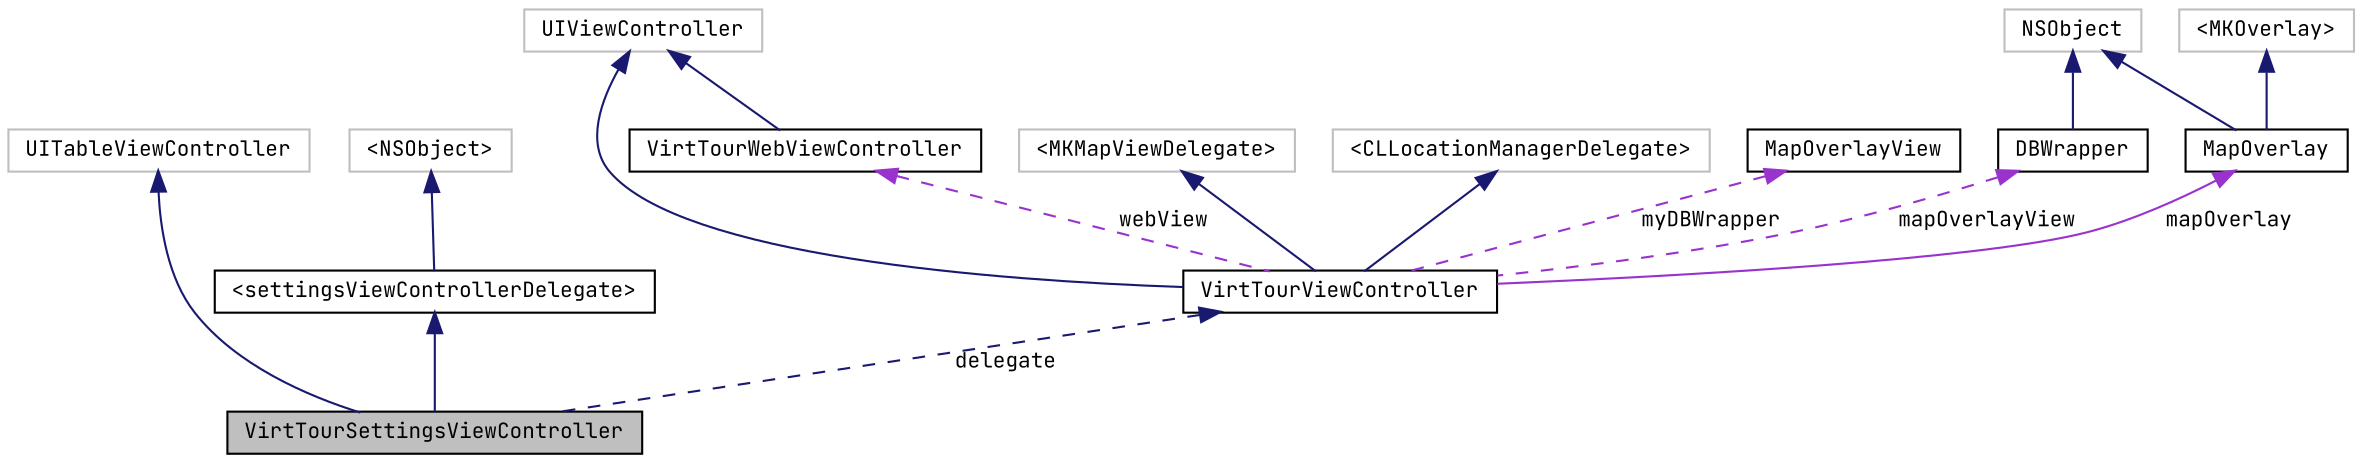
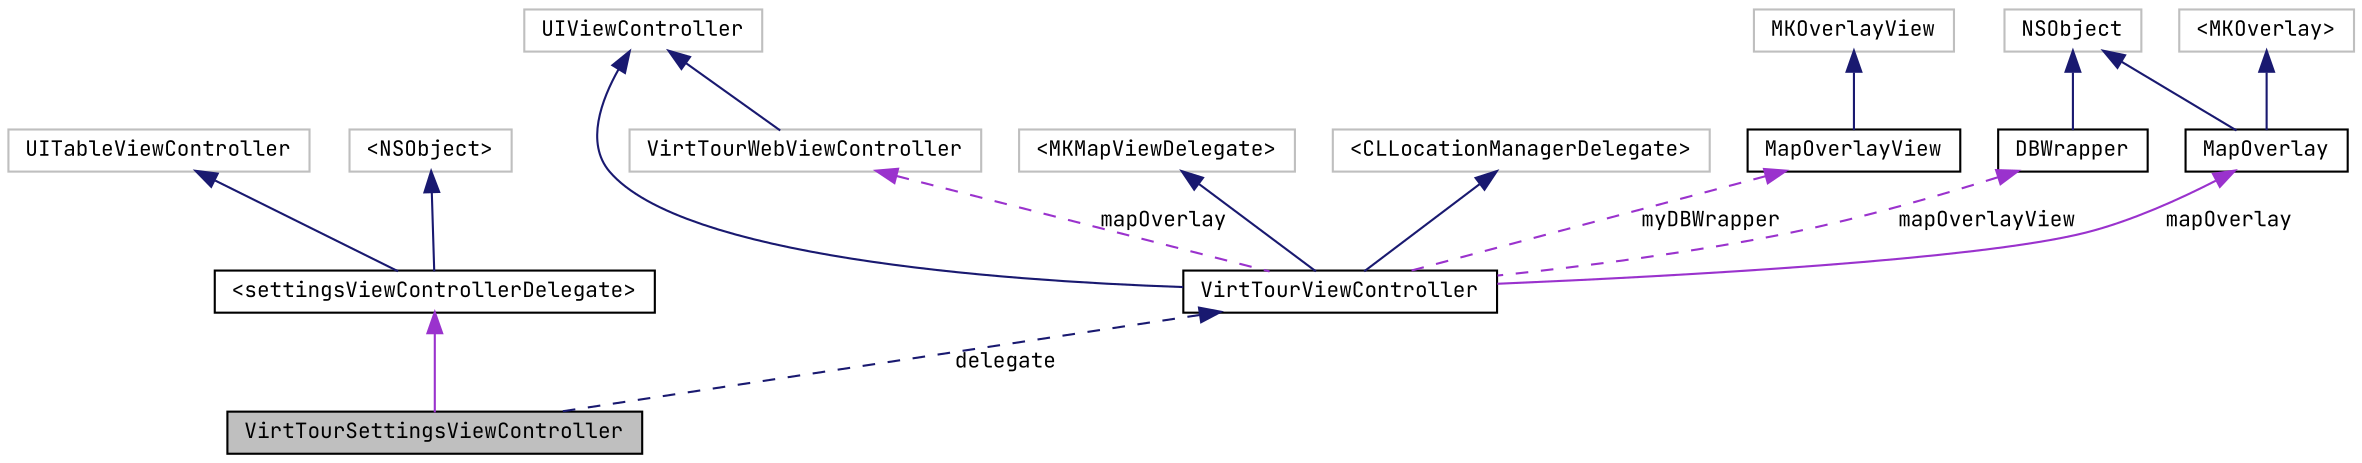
  digraph {
    fontname="JetBrains Mono"
    rankdir=TB
    node [color=grey75 fillcolor=white fontname="JetBrains Mono" fontsize=10 shape=record style=filled]
    edge [color=midnightblue dir=back fontname="JetBrains Mono" fontsize=10 labelfontname=Helvetica labelfontsize=10 style=solid]
    n1 [color=black fillcolor=grey75 fontcolor=black height=0.2 label=VirtTourSettingsViewController width=0.4]
    n2 [height=0.2 label=UITableViewController width=0.4]
    n3 [color=black height=0.2 label="\<settingsViewControllerDelegate\>" width=0.4]
    n4 [height=0.2 label="\<NSObject\>" width=0.4]
    n5 [color=black height=0.2 label=VirtTourViewController width=0.4]
    n6 [height=0.2 label=UIViewController width=0.4]
-   n7 [color=black height=0.2 label=VirtTourWebViewController width=0.4]
+   n7 [height=0.2 label=VirtTourWebViewController width=0.4]
    n8 [height=0.2 label="\<MKMapViewDelegate\>" width=0.4]
    n9 [height=0.2 label="\<CLLocationManagerDelegate\>" width=0.4]
    n10 [color=black height=0.2 label=MapOverlayView width=0.4]
+   n11 [height=0.2 label=MKOverlayView width=0.4]
    n12 [color=black height=0.2 label=MapOverlay width=0.4]
    n13 [height=0.2 label=NSObject width=0.4]
    n14 [color=black height=0.2 label=DBWrapper width=0.4]
    n15 [height=0.2 label="\<MKOverlay\>" width=0.4]
-   n2 -> n1
-   n3 -> n1
+   n2 -> n3
+   n3 -> n1 [color=darkorchid3]
    n4 -> n3
    n5 -> n1 [label=" delegate" style=dashed]
    n6 -> n5
    n6 -> n7
-   n7 -> n5 [color=darkorchid3 label=" webView" style=dashed]
+   n7 -> n5 [color=darkorchid3 label=" mapOverlay" style=dashed]
    n8 -> n5
    n9 -> n5
    n10 -> n5 [color=darkorchid3 label=" myDBWrapper" style=dashed]
+   n11 -> n10
    n12 -> n5 [color=darkorchid3 label=" mapOverlay"]
    n13 -> n12
    n13 -> n14
    n14 -> n5 [color=darkorchid3 label=" mapOverlayView" style=dashed]
    n15 -> n12
  }
